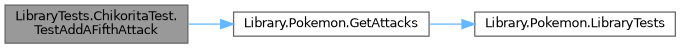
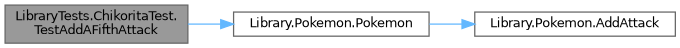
  digraph {
    rankdir=LR
    node [color=grey40 fillcolor=white fontname=Helvetica fontsize=10 shape=box style=filled]
    edge [color=steelblue1 fontname=Helvetica fontsize=10 labelfontname=Helvetica labelfontsize=10 style=solid]
    n1 [color=gray40 fillcolor=grey60 fontcolor=black height=0.2 label="LibraryTests.ChikoritaTest.\lTestAddAFifthAttack" width=0.4]
-   n2 [height=0.2 label="Library.Pokemon.GetAttacks" width=0.4]
-   n3 [height=0.2 label="Library.Pokemon.LibraryTests" width=0.4]
+   n2 [height=0.2 label="Library.Pokemon.Pokemon" width=0.4]
+   n3 [height=0.2 label="Library.Pokemon.AddAttack" width=0.4]
    n1 -> n2
    n2 -> n3
  }
